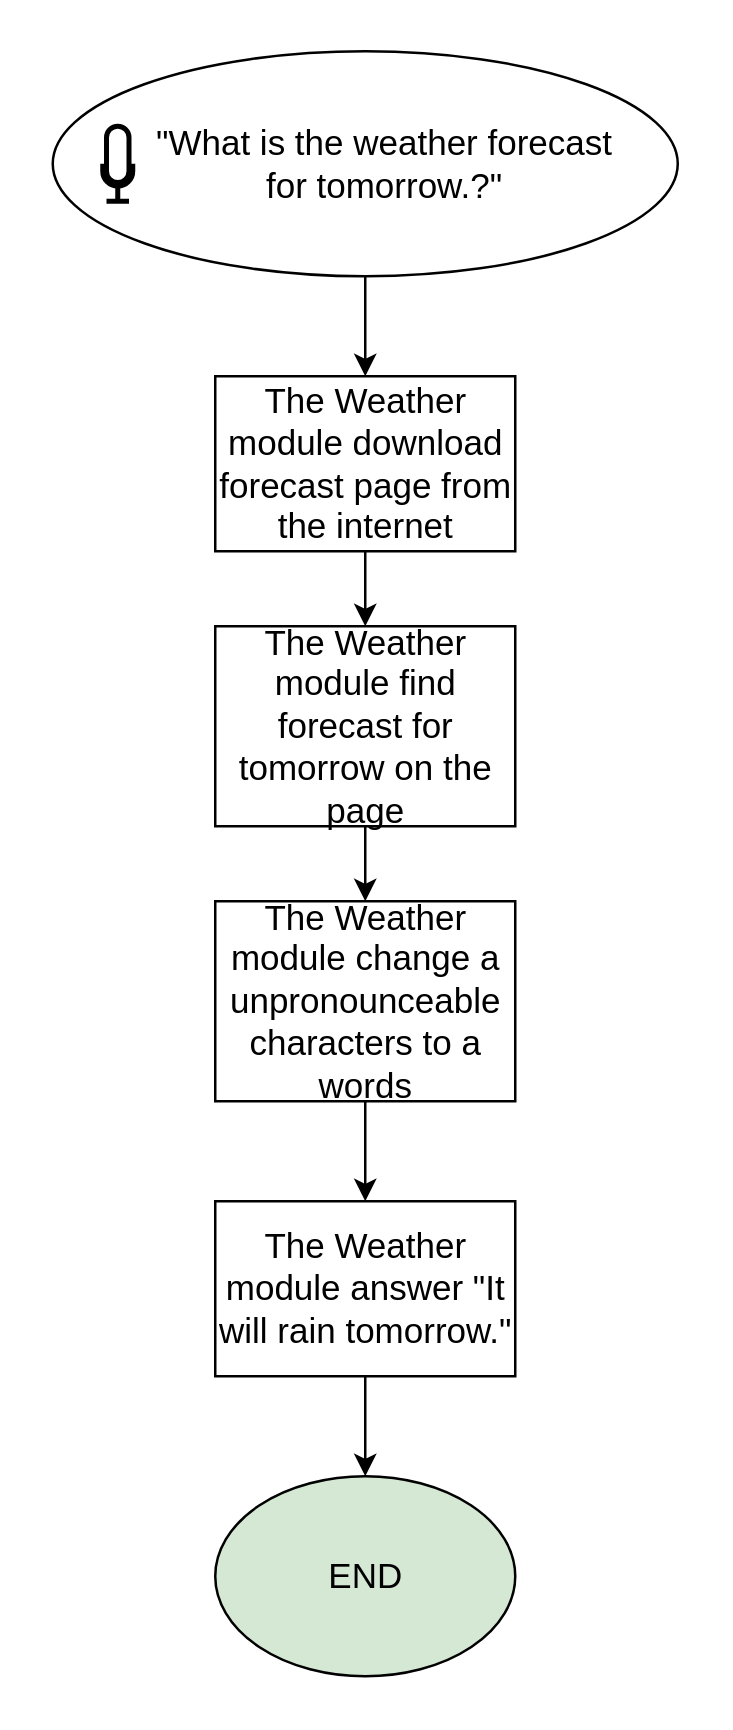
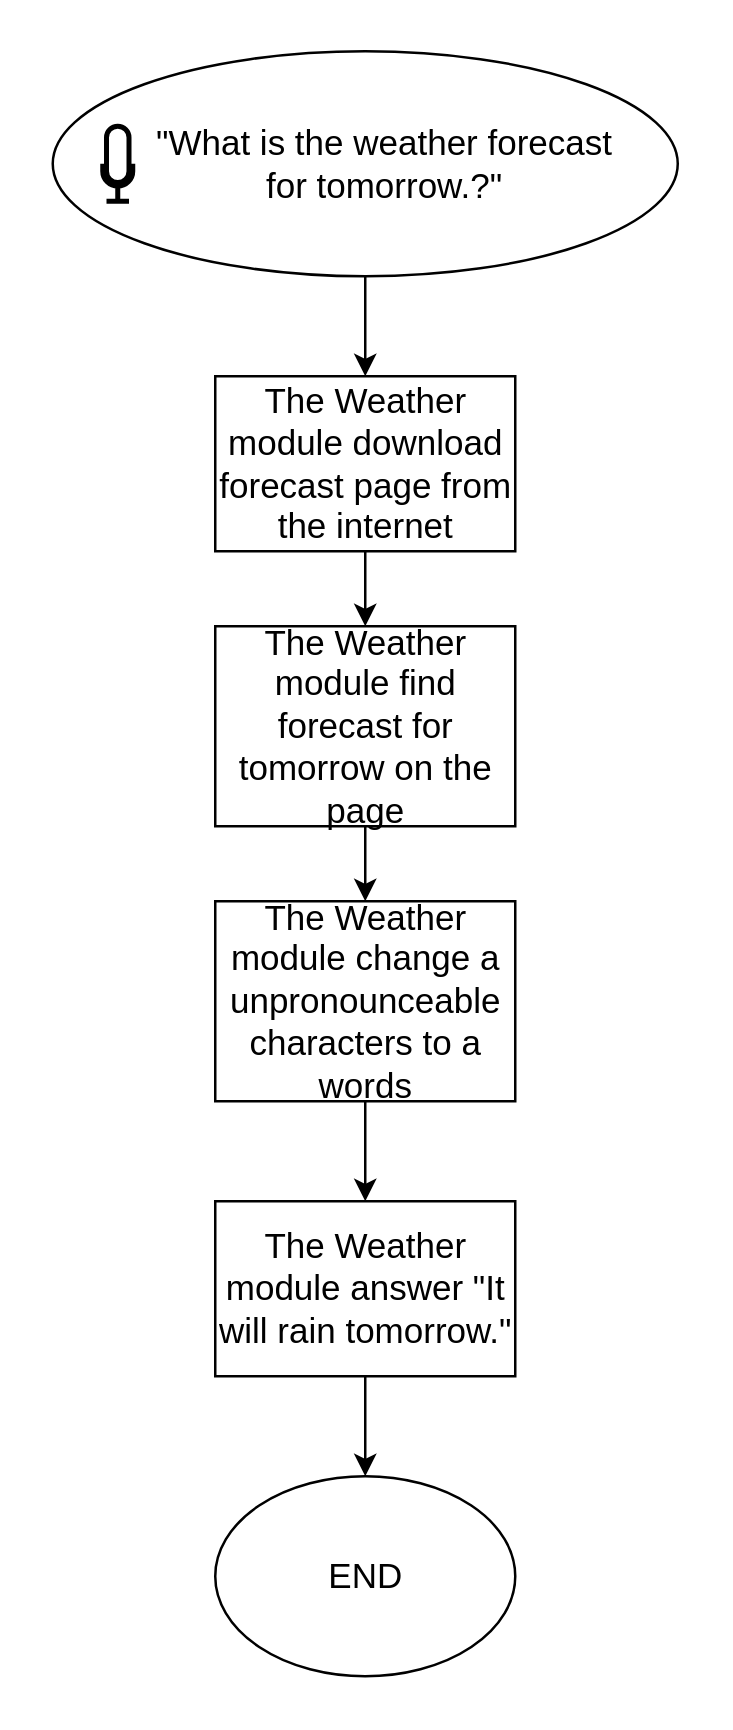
  <mxCell id="0" />
  <mxCell id="1" parent="0" />
  <mxCell id="2" value="" style="edgeStyle=orthogonalEdgeStyle;rounded=0;orthogonalLoop=1;jettySize=auto;html=1;fontSize=14;" edge="1" parent="1" source="3" target="7"><mxGeometry relative="1" as="geometry" /></mxCell>
  <mxCell id="3" value="" style="ellipse;whiteSpace=wrap;html=1;fontSize=14;" vertex="1" parent="1"><mxGeometry x="20.5" y="20" width="250" height="90" as="geometry" /></mxCell>
  <mxCell id="4" value="" style="html=1;verticalLabelPosition=bottom;align=center;labelBackgroundColor=#ffffff;verticalAlign=top;strokeWidth=2;shadow=0;dashed=0;shape=mxgraph.ios7.icons.microphone;fontSize=14;" vertex="1" parent="1"><mxGeometry x="40.5" y="50" width="12" height="30" as="geometry" /></mxCell>
  <mxCell id="5" value="&quot;What is the weather forecast &lt;br&gt;for tomorrow.?&quot;" style="text;html=1;align=center;verticalAlign=middle;resizable=0;points=[];autosize=1;strokeColor=none;fontSize=14;" vertex="1" parent="1"><mxGeometry x="52.5" y="45" width="200" height="40" as="geometry" /></mxCell>
  <mxCell id="6" value="" style="edgeStyle=orthogonalEdgeStyle;rounded=0;orthogonalLoop=1;jettySize=auto;html=1;fontSize=14;" edge="1" parent="1" source="7" target="13"><mxGeometry relative="1" as="geometry" /></mxCell>
  <mxCell id="7" value="The Weather module download forecast page from the internet" style="rounded=0;whiteSpace=wrap;html=1;strokeColor=#000000;fontSize=14;" vertex="1" parent="1"><mxGeometry x="85.5" y="150" width="120" height="70" as="geometry" /></mxCell>
  <mxCell id="8" value="" style="edgeStyle=orthogonalEdgeStyle;rounded=0;orthogonalLoop=1;jettySize=auto;html=1;fontSize=14;" edge="1" parent="1" source="9" target="11"><mxGeometry relative="1" as="geometry" /></mxCell>
  <mxCell id="9" value="The Weather module change a unpronounceable characters to a words" style="rounded=0;whiteSpace=wrap;html=1;strokeColor=#000000;fontSize=14;" vertex="1" parent="1"><mxGeometry x="85.5" y="360" width="120" height="80" as="geometry" /></mxCell>
  <mxCell id="10" value="" style="edgeStyle=orthogonalEdgeStyle;rounded=0;orthogonalLoop=1;jettySize=auto;html=1;fontSize=14;" edge="1" parent="1" source="11"><mxGeometry relative="1" as="geometry"><mxPoint x="145.5" y="590" as="targetPoint" /></mxGeometry></mxCell>
  <mxCell id="11" value="The Weather module answer &quot;It will rain tomorrow.&quot;" style="rounded=0;whiteSpace=wrap;html=1;strokeColor=#000000;fontSize=14;" vertex="1" parent="1"><mxGeometry x="85.5" y="480" width="120" height="70" as="geometry" /></mxCell>
  <mxCell id="12" value="" style="edgeStyle=orthogonalEdgeStyle;rounded=0;orthogonalLoop=1;jettySize=auto;html=1;fontSize=14;" edge="1" parent="1" source="13" target="9"><mxGeometry relative="1" as="geometry" /></mxCell>
  <mxCell id="13" value="The Weather module find forecast for tomorrow on the page" style="rounded=0;whiteSpace=wrap;html=1;strokeColor=#000000;fontSize=14;" vertex="1" parent="1"><mxGeometry x="85.5" y="250" width="120" height="80" as="geometry" /></mxCell>
- <mxCell id="14" value="END" style="ellipse;whiteSpace=wrap;html=1;strokeColor=#000000;fontSize=14;fillColor=#d5e8d4;" vertex="1" parent="1"><mxGeometry x="85.5" y="590" width="120" height="80" as="geometry" /></mxCell>
+ <mxCell id="14" value="END" style="ellipse;whiteSpace=wrap;html=1;strokeColor=#000000;fontSize=14;" vertex="1" parent="1"><mxGeometry x="85.5" y="590" width="120" height="80" as="geometry" /></mxCell>
